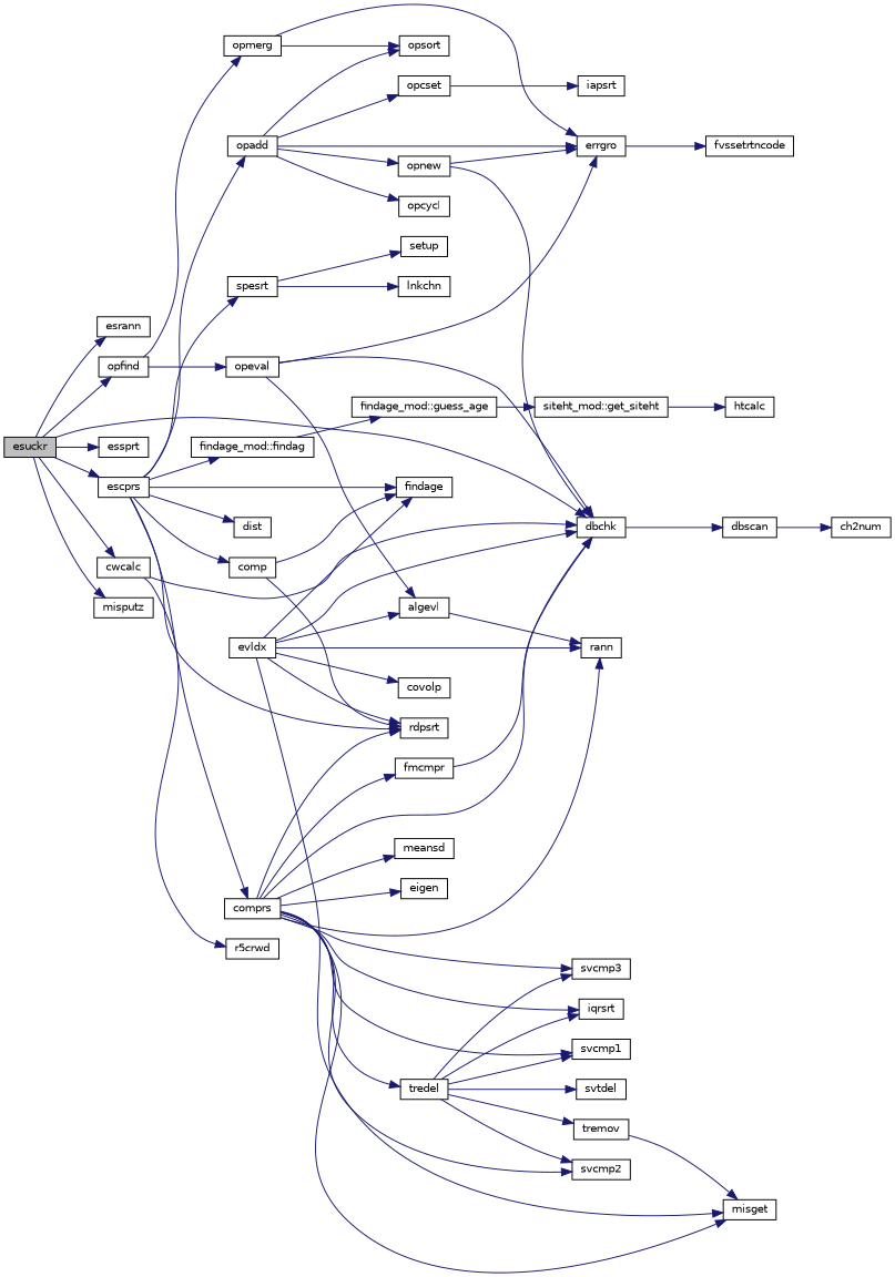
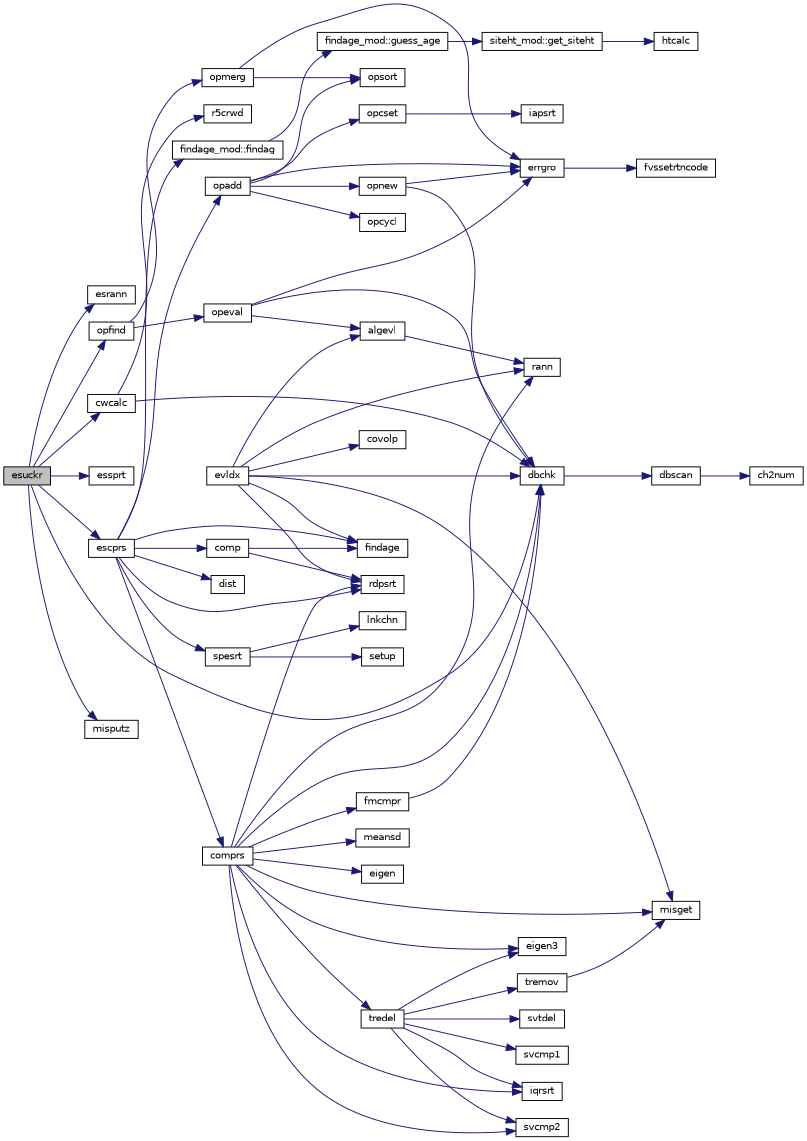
  digraph {
    rankdir=LR
    node [color=black fillcolor=white fontname=Helvetica fontsize=10 shape=record style=filled]
    edge [color=midnightblue fontname=Helvetica fontsize=10 labelfontname=Helvetica labelfontsize=10 style=solid]
    n1 [fillcolor=grey75 fontcolor=black height=0.2 label=esuckr width=0.4]
    n2 [height=0.2 label=esrann width=0.4]
    n3 [height=0.2 label=dbchk width=0.4]
    n4 [height=0.2 label=opfind width=0.4]
    n5 [height=0.2 label=essprt width=0.4]
    n6 [height=0.2 label=escprs width=0.4]
    n7 [height=0.2 label=cwcalc width=0.4]
    n8 [height=0.2 label=misputz width=0.4]
    n9 [height=0.2 label=dbscan width=0.4]
    n10 [height=0.2 label=opmerg width=0.4]
    n11 [height=0.2 label=opeval width=0.4]
    n12 [height=0.2 label=rdpsrt width=0.4]
    n13 [height=0.2 label=findage width=0.4]
    n14 [height=0.2 label="findage_mod::findag" width=0.4]
    n15 [height=0.2 label=comprs width=0.4]
    n16 [height=0.2 label=spesrt width=0.4]
    n17 [height=0.2 label=dist width=0.4]
    n18 [height=0.2 label=comp width=0.4]
    n19 [height=0.2 label=opadd width=0.4]
    n20 [height=0.2 label=r5crwd width=0.4]
    n21 [height=0.2 label=ch2num width=0.4]
    n22 [height=0.2 label=errgro width=0.4]
    n23 [height=0.2 label=opsort width=0.4]
    n24 [height=0.2 label=algevl width=0.4]
    n25 [height=0.2 label=fvssetrtncode width=0.4]
    n26 [height=0.2 label=rann width=0.4]
    n27 [height=0.2 label=evldx width=0.4]
    n28 [height=0.2 label=misget width=0.4]
    n29 [height=0.2 label=covolp width=0.4]
    n30 [height=0.2 label="findage_mod::guess_age" width=0.4]
    n31 [height=0.2 label=meansd width=0.4]
    n32 [height=0.2 label=eigen width=0.4]
    n33 [height=0.2 label=iqrsrt width=0.4]
    n34 [height=0.2 label=fmcmpr width=0.4]
    n35 [height=0.2 label=svcmp1 width=0.4]
    n36 [height=0.2 label=svcmp2 width=0.4]
-   n37 [height=0.2 label=svcmp3 width=0.4]
+   n37 [height=0.2 label=eigen3 width=0.4]
    n38 [height=0.2 label=tredel width=0.4]
    n39 [height=0.2 label=lnkchn width=0.4]
    n40 [height=0.2 label=setup width=0.4]
    n41 [height=0.2 label=opnew width=0.4]
    n42 [height=0.2 label=opcycl width=0.4]
    n43 [height=0.2 label=opcset width=0.4]
    n44 [height=0.2 label="siteht_mod::get_siteht" width=0.4]
    n45 [height=0.2 label=htcalc width=0.4]
    n46 [height=0.2 label=svtdel width=0.4]
    n47 [height=0.2 label=tremov width=0.4]
    n48 [height=0.2 label=iapsrt width=0.4]
    n1 -> n2
    n1 -> n3
    n1 -> n4
    n1 -> n5
    n1 -> n6
    n1 -> n7
    n1 -> n8
    n3 -> n9
    n4 -> n10
    n4 -> n11
    n6 -> n12
    n6 -> n13
    n6 -> n14
    n6 -> n15
    n6 -> n16
    n6 -> n17
    n6 -> n18
    n6 -> n19
    n7 -> n3
    n7 -> n20
    n9 -> n21
    n10 -> n22
    n10 -> n23
    n11 -> n3
    n11 -> n22
    n11 -> n24
    n14 -> n30
    n15 -> n3
    n15 -> n12
    n15 -> n26
    n15 -> n28
    n15 -> n31
    n15 -> n32
    n15 -> n33
    n15 -> n34
-   n15 -> n35
    n15 -> n36
    n15 -> n37
    n15 -> n38
    n16 -> n39
    n16 -> n40
    n18 -> n12
    n18 -> n13
    n19 -> n22
    n19 -> n23
    n19 -> n41
    n19 -> n42
    n19 -> n43
    n22 -> n25
    n24 -> n26
    n27 -> n3
    n27 -> n12
    n27 -> n13
    n27 -> n24
    n27 -> n26
    n27 -> n28
    n27 -> n29
    n30 -> n44
    n34 -> n3
    n38 -> n33
    n38 -> n35
    n38 -> n36
    n38 -> n37
    n38 -> n46
    n38 -> n47
    n41 -> n3
    n41 -> n22
    n43 -> n48
    n44 -> n45
    n47 -> n28
  }
